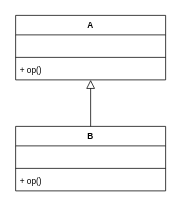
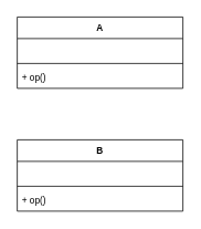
  <mxCell id="0" />
  <mxCell id="1" parent="0" />
  <mxCell id="2" value="A" style="swimlane;fontStyle=1;align=center;verticalAlign=top;childLayout=stackLayout;horizontal=1;startSize=26;horizontalStack=0;resizeParent=1;resizeParentMax=0;resizeLast=0;collapsible=0;marginBottom=0;whiteSpace=wrap;html=1;fontFamily=Helvetica;fontSize=11;fontColor=default;labelBackgroundColor=default;" parent="1" vertex="1"><mxGeometry x="20" y="20" width="200" height="86" as="geometry" /></mxCell>
  <mxCell id="3" value="&amp;nbsp;&amp;nbsp; " style="text;strokeColor=none;fillColor=none;align=left;verticalAlign=top;spacingLeft=4;spacingRight=4;overflow=hidden;rotatable=0;points=[[0,0.5],[1,0.5]];portConstraint=eastwest;whiteSpace=wrap;html=1;fontFamily=Helvetica;fontSize=11;fontColor=default;labelBackgroundColor=none;" parent="2" vertex="1"><mxGeometry y="26" width="200" height="26" as="geometry" /></mxCell>
  <mxCell id="4" value="" style="line;strokeWidth=1;fillColor=none;align=left;verticalAlign=middle;spacingTop=-1;spacingLeft=3;spacingRight=3;rotatable=0;labelPosition=right;points=[];portConstraint=eastwest;strokeColor=inherit;fontFamily=Helvetica;fontSize=11;fontColor=default;labelBackgroundColor=default;" parent="2" vertex="1"><mxGeometry y="52" width="200" height="8" as="geometry" /></mxCell>
  <mxCell id="5" value="+ op()" style="text;strokeColor=none;fillColor=none;align=left;verticalAlign=top;spacingLeft=4;spacingRight=4;overflow=hidden;rotatable=0;points=[[0,0.5],[1,0.5]];portConstraint=eastwest;whiteSpace=wrap;html=1;fontFamily=Helvetica;fontSize=11;fontColor=default;labelBackgroundColor=none;" parent="2" vertex="1"><mxGeometry y="60" width="200" height="26" as="geometry" /></mxCell>
  <mxCell id="6" value="B" style="swimlane;fontStyle=1;align=center;verticalAlign=top;childLayout=stackLayout;horizontal=1;startSize=26;horizontalStack=0;resizeParent=1;resizeParentMax=0;resizeLast=0;collapsible=0;marginBottom=0;whiteSpace=wrap;html=1;fontFamily=Helvetica;fontSize=11;fontColor=default;labelBackgroundColor=default;" parent="1" vertex="1"><mxGeometry x="20" y="168" width="200" height="86" as="geometry" /></mxCell>
  <mxCell id="7" value="&amp;nbsp;&amp;nbsp; " style="text;strokeColor=none;fillColor=none;align=left;verticalAlign=top;spacingLeft=4;spacingRight=4;overflow=hidden;rotatable=0;points=[[0,0.5],[1,0.5]];portConstraint=eastwest;whiteSpace=wrap;html=1;fontFamily=Helvetica;fontSize=11;fontColor=default;labelBackgroundColor=none;" parent="6" vertex="1"><mxGeometry y="26" width="200" height="26" as="geometry" /></mxCell>
  <mxCell id="8" value="" style="line;strokeWidth=1;fillColor=none;align=left;verticalAlign=middle;spacingTop=-1;spacingLeft=3;spacingRight=3;rotatable=0;labelPosition=right;points=[];portConstraint=eastwest;strokeColor=inherit;fontFamily=Helvetica;fontSize=11;fontColor=default;labelBackgroundColor=default;" parent="6" vertex="1"><mxGeometry y="52" width="200" height="8" as="geometry" /></mxCell>
  <mxCell id="9" value="+ op()" style="text;strokeColor=none;fillColor=none;align=left;verticalAlign=top;spacingLeft=4;spacingRight=4;overflow=hidden;rotatable=0;points=[[0,0.5],[1,0.5]];portConstraint=eastwest;whiteSpace=wrap;html=1;fontFamily=Helvetica;fontSize=11;fontColor=default;labelBackgroundColor=none;" parent="6" vertex="1"><mxGeometry y="60" width="200" height="26" as="geometry" /></mxCell>
- <mxCell id="10" value="" style="endArrow=block;html=1;rounded=0;shadow=0;strokeColor=default;align=center;verticalAlign=middle;fontFamily=Helvetica;fontSize=11;fontColor=default;labelBackgroundColor=default;endSize=9.33;fillColor=none;gradientColor=none;endFill=0;" parent="1" source="6" target="2" edge="1"><mxGeometry width="50" height="50" relative="1" as="geometry"><mxPoint x="20" y="208" as="sourcePoint" /><mxPoint x="80" y="140" as="targetPoint" /></mxGeometry></mxCell>
